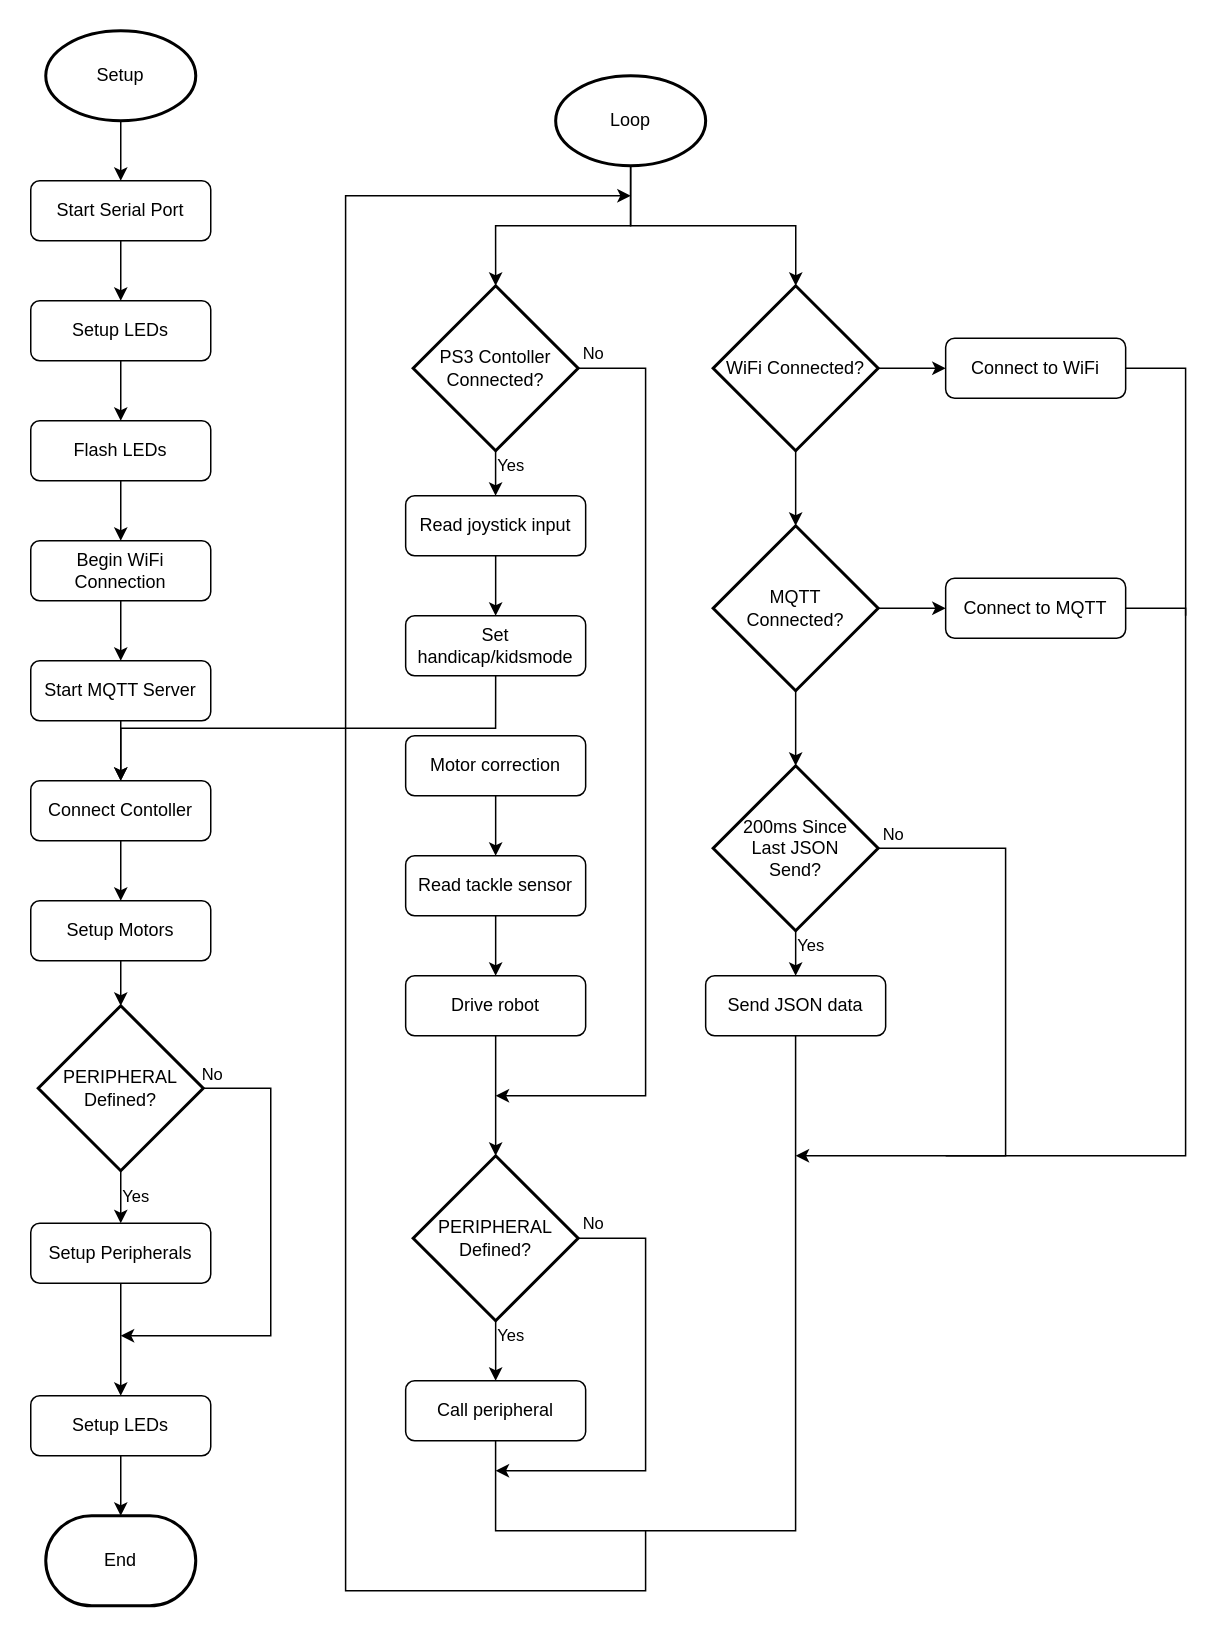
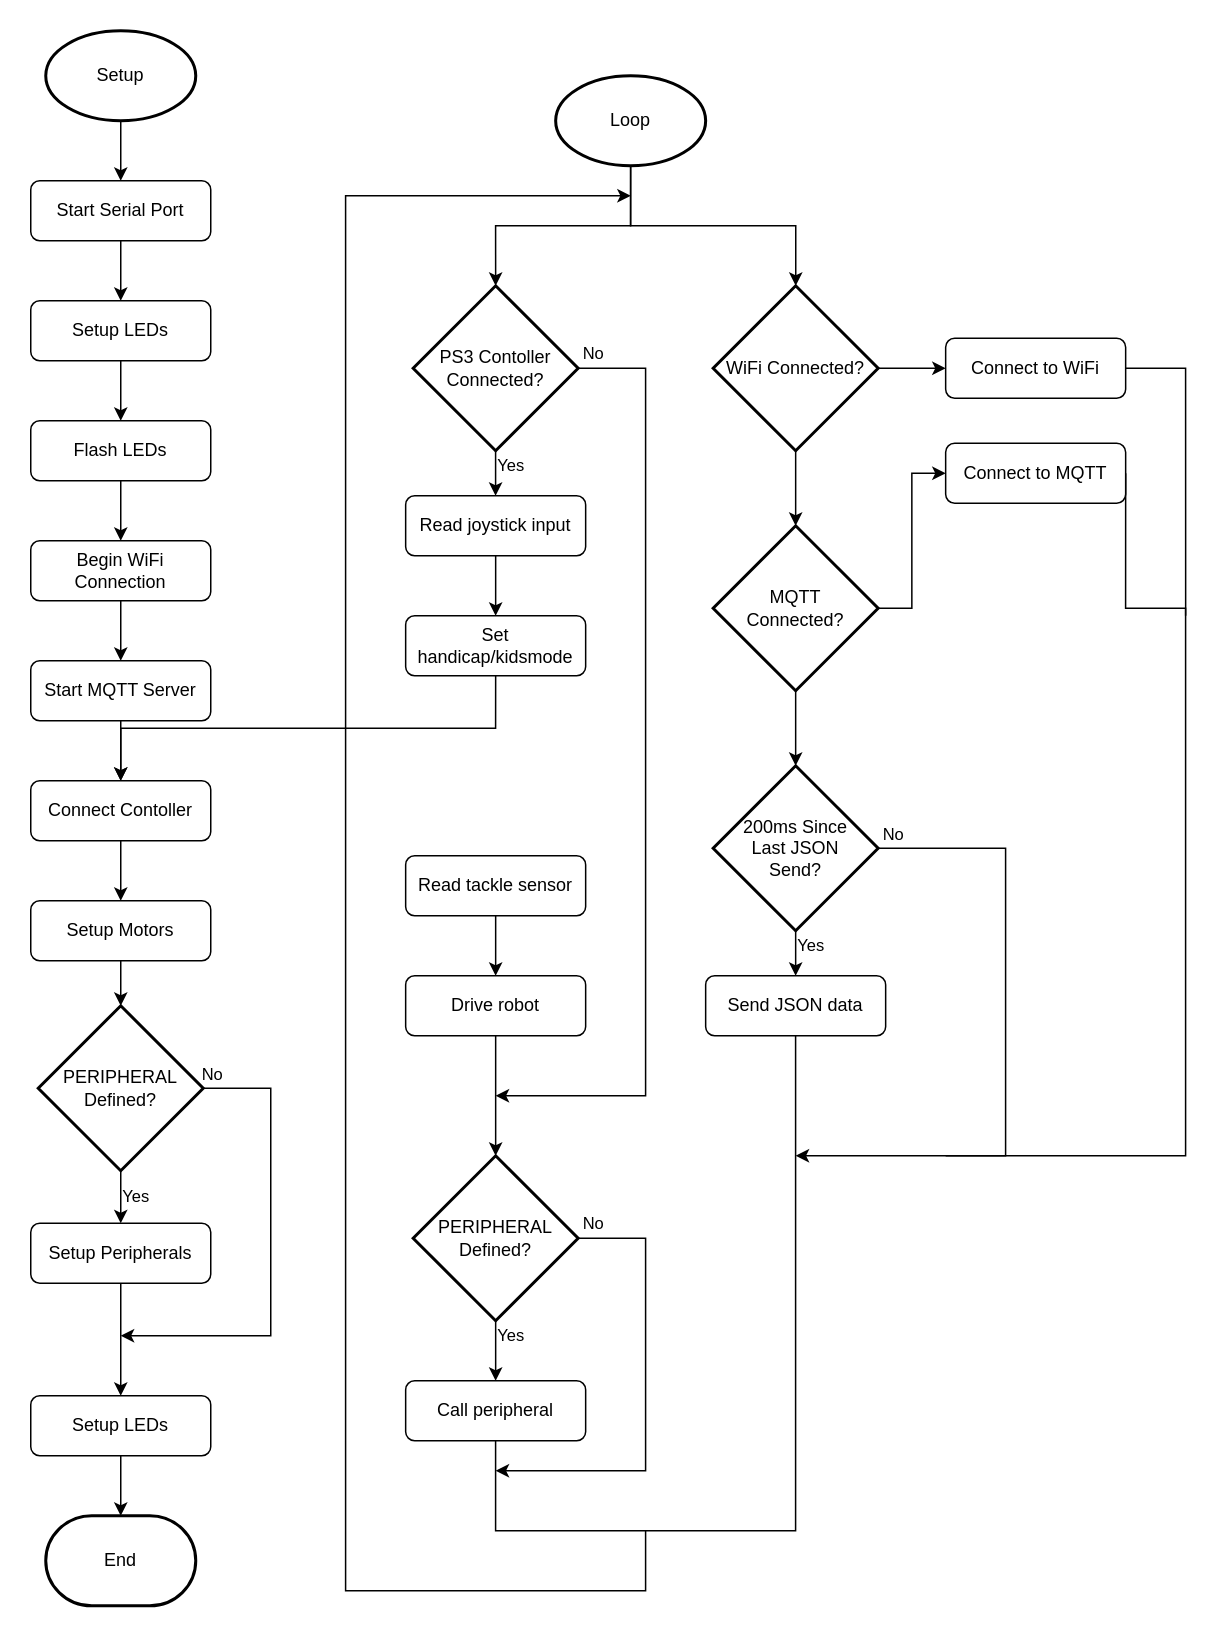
  <mxCell id="0" />
  <mxCell id="1" parent="0" />
  <mxCell id="2" style="edgeStyle=orthogonalEdgeStyle;rounded=0;orthogonalLoop=1;jettySize=auto;html=1;exitX=0.5;exitY=1;exitDx=0;exitDy=0;entryX=0.5;entryY=0;entryDx=0;entryDy=0;" parent="1" source="3" target="5" edge="1"><mxGeometry relative="1" as="geometry" /></mxCell>
  <mxCell id="3" value="Start Serial Port" style="rounded=1;whiteSpace=wrap;html=1;fontSize=12;glass=0;strokeWidth=1;shadow=0;" parent="1" vertex="1"><mxGeometry x="20" y="120" width="120" height="40" as="geometry" /></mxCell>
  <mxCell id="4" style="edgeStyle=orthogonalEdgeStyle;rounded=0;orthogonalLoop=1;jettySize=auto;html=1;entryX=0.5;entryY=0;entryDx=0;entryDy=0;" parent="1" source="5" target="7" edge="1"><mxGeometry relative="1" as="geometry" /></mxCell>
  <mxCell id="5" value="&lt;div&gt;Setup LEDs&lt;/div&gt;" style="rounded=1;whiteSpace=wrap;html=1;" parent="1" vertex="1"><mxGeometry x="20" y="200" width="120" height="40" as="geometry" /></mxCell>
  <mxCell id="6" style="edgeStyle=orthogonalEdgeStyle;rounded=0;orthogonalLoop=1;jettySize=auto;html=1;exitX=0.5;exitY=1;exitDx=0;exitDy=0;entryX=0.5;entryY=0;entryDx=0;entryDy=0;" parent="1" source="7" target="9" edge="1"><mxGeometry relative="1" as="geometry" /></mxCell>
  <mxCell id="7" value="Flash LEDs" style="rounded=1;whiteSpace=wrap;html=1;" parent="1" vertex="1"><mxGeometry x="20" y="280" width="120" height="40" as="geometry" /></mxCell>
  <mxCell id="8" style="edgeStyle=orthogonalEdgeStyle;rounded=0;orthogonalLoop=1;jettySize=auto;html=1;exitX=0.5;exitY=1;exitDx=0;exitDy=0;entryX=0.5;entryY=0;entryDx=0;entryDy=0;" parent="1" source="9" target="11" edge="1"><mxGeometry relative="1" as="geometry" /></mxCell>
  <mxCell id="9" value="&lt;div&gt;Begin WiFi Connection&lt;br&gt;&lt;/div&gt;" style="rounded=1;whiteSpace=wrap;html=1;" parent="1" vertex="1"><mxGeometry x="20" y="360" width="120" height="40" as="geometry" /></mxCell>
  <mxCell id="10" style="edgeStyle=orthogonalEdgeStyle;rounded=0;orthogonalLoop=1;jettySize=auto;html=1;exitX=0.5;exitY=1;exitDx=0;exitDy=0;entryX=0.5;entryY=0;entryDx=0;entryDy=0;" parent="1" source="11" target="13" edge="1"><mxGeometry relative="1" as="geometry" /></mxCell>
  <mxCell id="11" value="&lt;div&gt;Start MQTT Server&lt;br&gt;&lt;/div&gt;" style="rounded=1;whiteSpace=wrap;html=1;" parent="1" vertex="1"><mxGeometry x="20" y="440" width="120" height="40" as="geometry" /></mxCell>
  <mxCell id="12" style="edgeStyle=orthogonalEdgeStyle;rounded=0;orthogonalLoop=1;jettySize=auto;html=1;exitX=0.5;exitY=1;exitDx=0;exitDy=0;entryX=0.5;entryY=0;entryDx=0;entryDy=0;" parent="1" source="13" target="15" edge="1"><mxGeometry relative="1" as="geometry" /></mxCell>
  <mxCell id="13" value="&lt;div&gt;Connect Contoller&lt;/div&gt;" style="rounded=1;whiteSpace=wrap;html=1;" parent="1" vertex="1"><mxGeometry x="20" y="520" width="120" height="40" as="geometry" /></mxCell>
  <mxCell id="14" style="edgeStyle=orthogonalEdgeStyle;rounded=0;orthogonalLoop=1;jettySize=auto;html=1;exitX=0.5;exitY=1;exitDx=0;exitDy=0;entryX=0.5;entryY=0;entryDx=0;entryDy=0;entryPerimeter=0;" parent="1" source="15" target="39" edge="1"><mxGeometry relative="1" as="geometry" /></mxCell>
  <mxCell id="15" value="Setup Motors" style="rounded=1;whiteSpace=wrap;html=1;" parent="1" vertex="1"><mxGeometry x="20" y="600" width="120" height="40" as="geometry" /></mxCell>
  <mxCell id="16" style="edgeStyle=orthogonalEdgeStyle;rounded=0;orthogonalLoop=1;jettySize=auto;html=1;exitX=0.5;exitY=1;exitDx=0;exitDy=0;entryX=0.5;entryY=0;entryDx=0;entryDy=0;" parent="1" source="17" target="19" edge="1"><mxGeometry relative="1" as="geometry"><mxPoint x="80" y="890" as="targetPoint" /></mxGeometry></mxCell>
  <mxCell id="17" value="Setup Peripherals" style="rounded=1;whiteSpace=wrap;html=1;" parent="1" vertex="1"><mxGeometry x="20" y="815" width="120" height="40" as="geometry" /></mxCell>
  <mxCell id="18" style="edgeStyle=orthogonalEdgeStyle;rounded=0;orthogonalLoop=1;jettySize=auto;html=1;exitX=0.5;exitY=1;exitDx=0;exitDy=0;entryX=0.5;entryY=0;entryDx=0;entryDy=0;entryPerimeter=0;" parent="1" source="19" target="63" edge="1"><mxGeometry relative="1" as="geometry" /></mxCell>
  <mxCell id="19" value="&lt;div&gt;Setup LEDs&lt;/div&gt;" style="rounded=1;whiteSpace=wrap;html=1;" parent="1" vertex="1"><mxGeometry x="20" y="930" width="120" height="40" as="geometry" /></mxCell>
  <mxCell id="20" value="&lt;div&gt;Yes&lt;/div&gt;" style="edgeStyle=orthogonalEdgeStyle;rounded=0;orthogonalLoop=1;jettySize=auto;html=1;" parent="1" source="22" target="41" edge="1"><mxGeometry x="0.2" y="10" relative="1" as="geometry"><mxPoint as="offset" /></mxGeometry></mxCell>
  <mxCell id="21" value="No" style="edgeStyle=orthogonalEdgeStyle;rounded=0;orthogonalLoop=1;jettySize=auto;html=1;endArrow=classic;endFill=1;exitX=1;exitY=0.5;exitDx=0;exitDy=0;exitPerimeter=0;" parent="1" source="22" edge="1"><mxGeometry x="-0.968" y="10" relative="1" as="geometry"><mxPoint x="329.94" y="730" as="targetPoint" /><Array as="points"><mxPoint x="429.94" y="245" /><mxPoint x="429.94" y="730" /></Array><mxPoint as="offset" /></mxGeometry></mxCell>
  <mxCell id="22" value="PS3 Contoller Connected?" style="strokeWidth=2;html=1;shape=mxgraph.flowchart.decision;whiteSpace=wrap;" parent="1" vertex="1"><mxGeometry x="274.94" y="190" width="110" height="110" as="geometry" /></mxCell>
  <mxCell id="23" style="edgeStyle=orthogonalEdgeStyle;rounded=0;orthogonalLoop=1;jettySize=auto;html=1;exitX=0.5;exitY=1;exitDx=0;exitDy=0;exitPerimeter=0;entryX=0.5;entryY=0;entryDx=0;entryDy=0;entryPerimeter=0;" parent="1" source="25" target="28" edge="1"><mxGeometry relative="1" as="geometry" /></mxCell>
  <mxCell id="24" style="edgeStyle=orthogonalEdgeStyle;rounded=0;orthogonalLoop=1;jettySize=auto;html=1;entryX=0;entryY=0.5;entryDx=0;entryDy=0;" parent="1" source="25" target="57" edge="1"><mxGeometry relative="1" as="geometry" /></mxCell>
  <mxCell id="25" value="WiFi Connected?" style="strokeWidth=2;html=1;shape=mxgraph.flowchart.decision;whiteSpace=wrap;" parent="1" vertex="1"><mxGeometry x="474.94" y="190" width="110" height="110" as="geometry" /></mxCell>
  <mxCell id="26" style="edgeStyle=orthogonalEdgeStyle;rounded=0;orthogonalLoop=1;jettySize=auto;html=1;entryX=0.5;entryY=0;entryDx=0;entryDy=0;entryPerimeter=0;" parent="1" source="28" target="32" edge="1"><mxGeometry relative="1" as="geometry" /></mxCell>
  <mxCell id="27" style="edgeStyle=orthogonalEdgeStyle;rounded=0;orthogonalLoop=1;jettySize=auto;html=1;exitX=1;exitY=0.5;exitDx=0;exitDy=0;exitPerimeter=0;entryX=0;entryY=0.5;entryDx=0;entryDy=0;" parent="1" source="28" target="55" edge="1"><mxGeometry relative="1" as="geometry" /></mxCell>
  <mxCell id="28" value="MQTT Connected?" style="strokeWidth=2;html=1;shape=mxgraph.flowchart.decision;whiteSpace=wrap;spacing=8;" parent="1" vertex="1"><mxGeometry x="474.94" y="350" width="110" height="110" as="geometry" /></mxCell>
  <mxCell id="29" value="Yes" style="edgeStyle=orthogonalEdgeStyle;rounded=0;orthogonalLoop=1;jettySize=auto;html=1;exitX=0.5;exitY=1;exitDx=0;exitDy=0;exitPerimeter=0;entryX=0.5;entryY=0;entryDx=0;entryDy=0;" parent="1" source="32" target="53" edge="1"><mxGeometry x="-0.333" y="10" relative="1" as="geometry"><mxPoint as="offset" /></mxGeometry></mxCell>
  <mxCell id="30" style="edgeStyle=orthogonalEdgeStyle;rounded=0;orthogonalLoop=1;jettySize=auto;html=1;exitX=1;exitY=0.5;exitDx=0;exitDy=0;exitPerimeter=0;" parent="1" source="32" edge="1"><mxGeometry relative="1" as="geometry"><mxPoint x="529.94" y="770" as="targetPoint" /><Array as="points"><mxPoint x="669.94" y="565" /><mxPoint x="669.94" y="770" /></Array></mxGeometry></mxCell>
  <mxCell id="31" value="No" style="edgeLabel;html=1;align=center;verticalAlign=middle;resizable=0;points=[];" parent="30" vertex="1" connectable="0"><mxGeometry x="-0.902" y="-1" relative="1" as="geometry"><mxPoint x="-11" y="-11" as="offset" /></mxGeometry></mxCell>
  <mxCell id="32" value="200ms Since Last JSON Send? " style="strokeWidth=2;html=1;shape=mxgraph.flowchart.decision;whiteSpace=wrap;spacing=10;" parent="1" vertex="1"><mxGeometry x="474.94" y="510" width="110" height="110" as="geometry" /></mxCell>
  <mxCell id="33" value="Yes" style="edgeStyle=orthogonalEdgeStyle;rounded=0;orthogonalLoop=1;jettySize=auto;html=1;" parent="1" source="35" target="51" edge="1"><mxGeometry x="-0.5" y="10" relative="1" as="geometry"><mxPoint as="offset" /></mxGeometry></mxCell>
  <mxCell id="34" value="No" style="edgeStyle=orthogonalEdgeStyle;rounded=0;orthogonalLoop=1;jettySize=auto;html=1;endArrow=classic;endFill=1;exitX=1;exitY=0.5;exitDx=0;exitDy=0;exitPerimeter=0;" parent="1" source="35" edge="1"><mxGeometry x="-0.933" y="10" relative="1" as="geometry"><mxPoint x="329.94" y="980" as="targetPoint" /><Array as="points"><mxPoint x="429.94" y="825" /><mxPoint x="429.94" y="980" /></Array><mxPoint as="offset" /></mxGeometry></mxCell>
  <mxCell id="35" value="PERIPHERAL Defined?" style="strokeWidth=2;html=1;shape=mxgraph.flowchart.decision;whiteSpace=wrap;" parent="1" vertex="1"><mxGeometry x="274.94" y="770" width="110" height="110" as="geometry" /></mxCell>
  <mxCell id="36" value="Yes" style="edgeStyle=orthogonalEdgeStyle;rounded=0;orthogonalLoop=1;jettySize=auto;html=1;entryX=0.5;entryY=0;entryDx=0;entryDy=0;" parent="1" source="39" target="17" edge="1"><mxGeometry x="0.2" y="10" relative="1" as="geometry"><mxPoint as="offset" /></mxGeometry></mxCell>
  <mxCell id="37" style="edgeStyle=orthogonalEdgeStyle;rounded=0;orthogonalLoop=1;jettySize=auto;html=1;exitX=1;exitY=0.5;exitDx=0;exitDy=0;exitPerimeter=0;endArrow=classic;endFill=1;" parent="1" source="39" edge="1"><mxGeometry relative="1" as="geometry"><mxPoint x="80" y="890" as="targetPoint" /><Array as="points"><mxPoint x="180" y="725" /><mxPoint x="180" y="890" /><mxPoint x="80" y="890" /></Array></mxGeometry></mxCell>
  <mxCell id="38" value="No" style="edgeLabel;html=1;align=center;verticalAlign=middle;resizable=0;points=[];" parent="37" vertex="1" connectable="0"><mxGeometry x="-0.83" relative="1" as="geometry"><mxPoint x="-20.67" y="-10" as="offset" /></mxGeometry></mxCell>
  <mxCell id="39" value="PERIPHERAL Defined?" style="strokeWidth=2;html=1;shape=mxgraph.flowchart.decision;whiteSpace=wrap;" parent="1" vertex="1"><mxGeometry x="25" y="670" width="110" height="110" as="geometry" /></mxCell>
  <mxCell id="40" style="edgeStyle=orthogonalEdgeStyle;rounded=0;orthogonalLoop=1;jettySize=auto;html=1;exitX=0.5;exitY=1;exitDx=0;exitDy=0;entryX=0.5;entryY=0;entryDx=0;entryDy=0;" parent="1" source="41" target="43" edge="1"><mxGeometry relative="1" as="geometry" /></mxCell>
  <mxCell id="41" value="Read joystick input" style="rounded=1;whiteSpace=wrap;html=1;" parent="1" vertex="1"><mxGeometry x="269.94" y="330" width="120" height="40" as="geometry" /></mxCell>
  <mxCell id="42" style="edgeStyle=orthogonalEdgeStyle;rounded=0;orthogonalLoop=1;jettySize=auto;html=1;exitX=0.5;exitY=1;exitDx=0;exitDy=0;" parent="1" source="43" target="13" edge="1"><mxGeometry relative="1" as="geometry" /></mxCell>
  <mxCell id="43" value="&lt;div&gt;Set handicap/kidsmode&lt;br&gt;&lt;/div&gt;" style="rounded=1;whiteSpace=wrap;html=1;" parent="1" vertex="1"><mxGeometry x="269.94" y="410" width="120" height="40" as="geometry" /></mxCell>
- <mxCell id="44" style="edgeStyle=orthogonalEdgeStyle;rounded=0;orthogonalLoop=1;jettySize=auto;html=1;exitX=0.5;exitY=1;exitDx=0;exitDy=0;" parent="1" source="45" target="47" edge="1"><mxGeometry relative="1" as="geometry" /></mxCell>
- <mxCell id="45" value="&lt;div&gt;Motor correction&lt;br&gt;&lt;/div&gt;" style="rounded=1;whiteSpace=wrap;html=1;" parent="1" vertex="1"><mxGeometry x="269.94" y="490" width="120" height="40" as="geometry" /></mxCell>
  <mxCell id="46" style="edgeStyle=orthogonalEdgeStyle;rounded=0;orthogonalLoop=1;jettySize=auto;html=1;entryX=0.5;entryY=0;entryDx=0;entryDy=0;" parent="1" source="47" target="49" edge="1"><mxGeometry relative="1" as="geometry" /></mxCell>
  <mxCell id="47" value="&lt;div&gt;Read tackle sensor&lt;br&gt;&lt;/div&gt;" style="rounded=1;whiteSpace=wrap;html=1;" parent="1" vertex="1"><mxGeometry x="269.94" y="570" width="120" height="40" as="geometry" /></mxCell>
  <mxCell id="48" style="edgeStyle=orthogonalEdgeStyle;rounded=0;orthogonalLoop=1;jettySize=auto;html=1;" parent="1" source="49" target="35" edge="1"><mxGeometry relative="1" as="geometry" /></mxCell>
  <mxCell id="49" value="&lt;div&gt;Drive robot&lt;br&gt;&lt;/div&gt;" style="rounded=1;whiteSpace=wrap;html=1;" parent="1" vertex="1"><mxGeometry x="269.94" y="650" width="120" height="40" as="geometry" /></mxCell>
  <mxCell id="50" style="edgeStyle=orthogonalEdgeStyle;rounded=0;orthogonalLoop=1;jettySize=auto;html=1;" parent="1" source="51" edge="1"><mxGeometry relative="1" as="geometry"><mxPoint x="420" y="130" as="targetPoint" /><Array as="points"><mxPoint x="329.94" y="1020" /><mxPoint x="429.94" y="1020" /><mxPoint x="429.94" y="1060" /><mxPoint x="229.94" y="1060" /><mxPoint x="229.94" y="130" /></Array></mxGeometry></mxCell>
  <mxCell id="51" value="&lt;div&gt;Call peripheral&lt;br&gt;&lt;/div&gt;" style="rounded=1;whiteSpace=wrap;html=1;" parent="1" vertex="1"><mxGeometry x="269.94" y="920" width="120" height="40" as="geometry" /></mxCell>
  <mxCell id="52" style="edgeStyle=orthogonalEdgeStyle;rounded=0;orthogonalLoop=1;jettySize=auto;html=1;endArrow=none;endFill=0;" parent="1" source="53" edge="1"><mxGeometry relative="1" as="geometry"><mxPoint x="429.94" y="1020" as="targetPoint" /><Array as="points"><mxPoint x="529.94" y="1020" /><mxPoint x="429.94" y="1020" /></Array></mxGeometry></mxCell>
  <mxCell id="53" value="Send JSON data" style="rounded=1;whiteSpace=wrap;html=1;" parent="1" vertex="1"><mxGeometry x="469.94" y="650" width="120" height="40" as="geometry" /></mxCell>
  <mxCell id="54" style="edgeStyle=orthogonalEdgeStyle;rounded=0;orthogonalLoop=1;jettySize=auto;html=1;endArrow=none;endFill=0;exitX=1;exitY=0.5;exitDx=0;exitDy=0;" parent="1" source="55" edge="1"><mxGeometry relative="1" as="geometry"><mxPoint x="629.94" y="770" as="targetPoint" /><Array as="points"><mxPoint x="789.94" y="405" /><mxPoint x="789.94" y="770" /></Array></mxGeometry></mxCell>
- <mxCell id="55" value="&lt;div&gt;Connect to MQTT&lt;br&gt;&lt;/div&gt;" style="rounded=1;whiteSpace=wrap;html=1;" parent="1" vertex="1"><mxGeometry x="629.94" y="385" width="120" height="40" as="geometry" /></mxCell>
+ <mxCell id="55" value="&lt;div&gt;Connect to MQTT&lt;br&gt;&lt;/div&gt;" style="rounded=1;whiteSpace=wrap;html=1;" parent="1" vertex="1"><mxGeometry x="629.94" y="295" width="120" height="40" as="geometry" /></mxCell>
  <mxCell id="56" style="edgeStyle=orthogonalEdgeStyle;rounded=0;orthogonalLoop=1;jettySize=auto;html=1;endArrow=none;endFill=0;exitX=1;exitY=0.5;exitDx=0;exitDy=0;" parent="1" source="57" edge="1"><mxGeometry relative="1" as="geometry"><mxPoint x="789.94" y="410" as="targetPoint" /><Array as="points"><mxPoint x="789.94" y="245" /></Array></mxGeometry></mxCell>
  <mxCell id="57" value="Connect to WiFi" style="rounded=1;whiteSpace=wrap;html=1;" parent="1" vertex="1"><mxGeometry x="629.94" y="225" width="120" height="40" as="geometry" /></mxCell>
  <mxCell id="58" style="edgeStyle=orthogonalEdgeStyle;rounded=0;orthogonalLoop=1;jettySize=auto;html=1;entryX=0.5;entryY=0;entryDx=0;entryDy=0;" parent="1" source="59" target="3" edge="1"><mxGeometry relative="1" as="geometry" /></mxCell>
  <mxCell id="59" value="Setup" style="strokeWidth=2;html=1;shape=mxgraph.flowchart.start_1;whiteSpace=wrap;" parent="1" vertex="1"><mxGeometry x="30" y="20" width="100" height="60" as="geometry" /></mxCell>
  <mxCell id="60" style="edgeStyle=orthogonalEdgeStyle;rounded=0;orthogonalLoop=1;jettySize=auto;html=1;exitX=0.5;exitY=1;exitDx=0;exitDy=0;exitPerimeter=0;entryX=0.5;entryY=0;entryDx=0;entryDy=0;entryPerimeter=0;" parent="1" source="62" target="22" edge="1"><mxGeometry relative="1" as="geometry"><Array as="points"><mxPoint x="420" y="150" /><mxPoint x="330" y="150" /></Array></mxGeometry></mxCell>
  <mxCell id="61" style="edgeStyle=orthogonalEdgeStyle;rounded=0;orthogonalLoop=1;jettySize=auto;html=1;" parent="1" source="62" target="25" edge="1"><mxGeometry relative="1" as="geometry"><Array as="points"><mxPoint x="420" y="150" /><mxPoint x="530" y="150" /></Array></mxGeometry></mxCell>
  <mxCell id="62" value="Loop" style="strokeWidth=2;html=1;shape=mxgraph.flowchart.start_1;whiteSpace=wrap;" parent="1" vertex="1"><mxGeometry x="369.94" y="50" width="100" height="60" as="geometry" /></mxCell>
  <mxCell id="63" value="End" style="strokeWidth=2;html=1;shape=mxgraph.flowchart.terminator;whiteSpace=wrap;" parent="1" vertex="1"><mxGeometry x="30" y="1010" width="100" height="60" as="geometry" /></mxCell>
